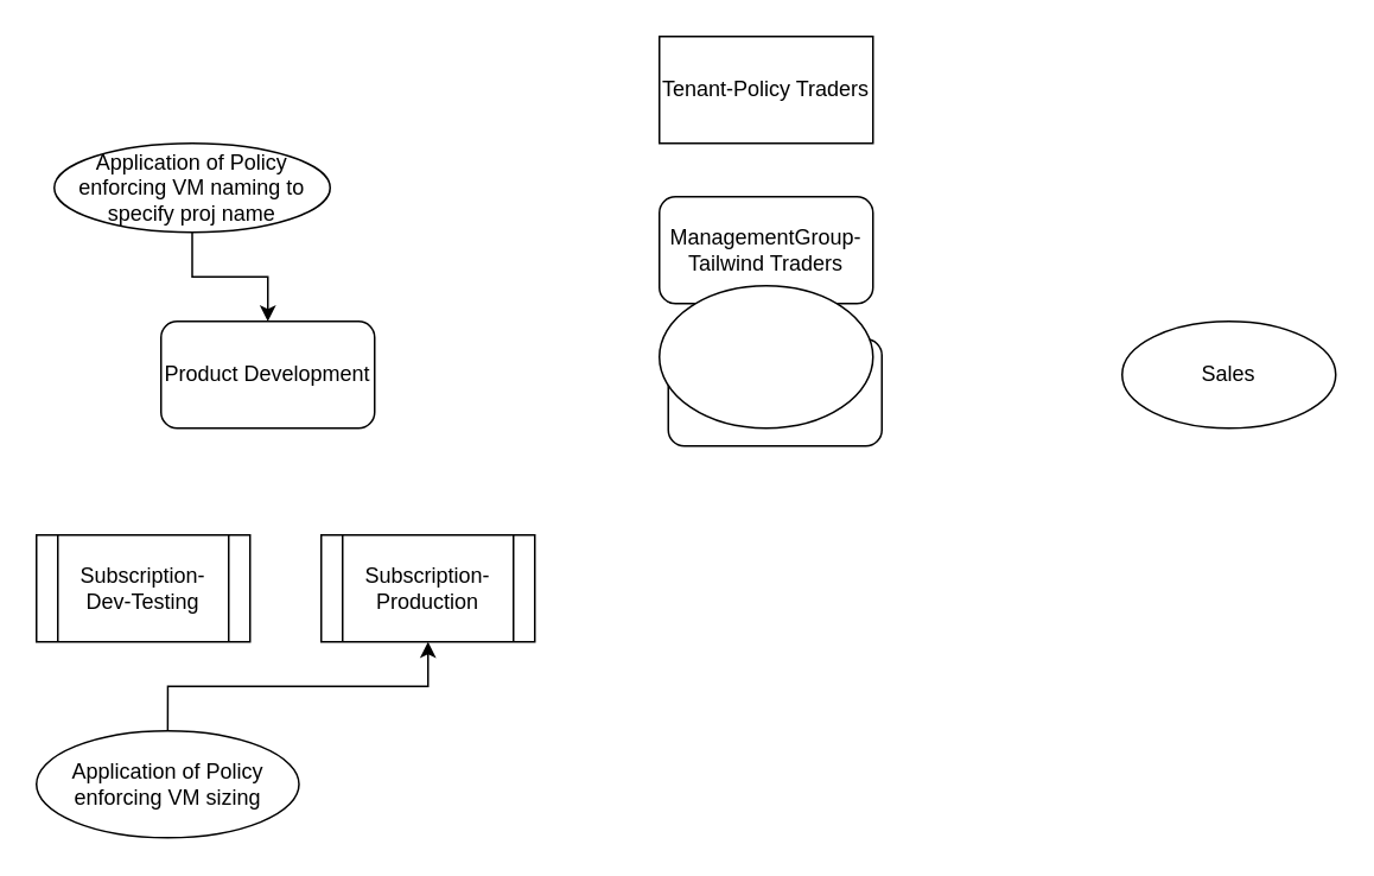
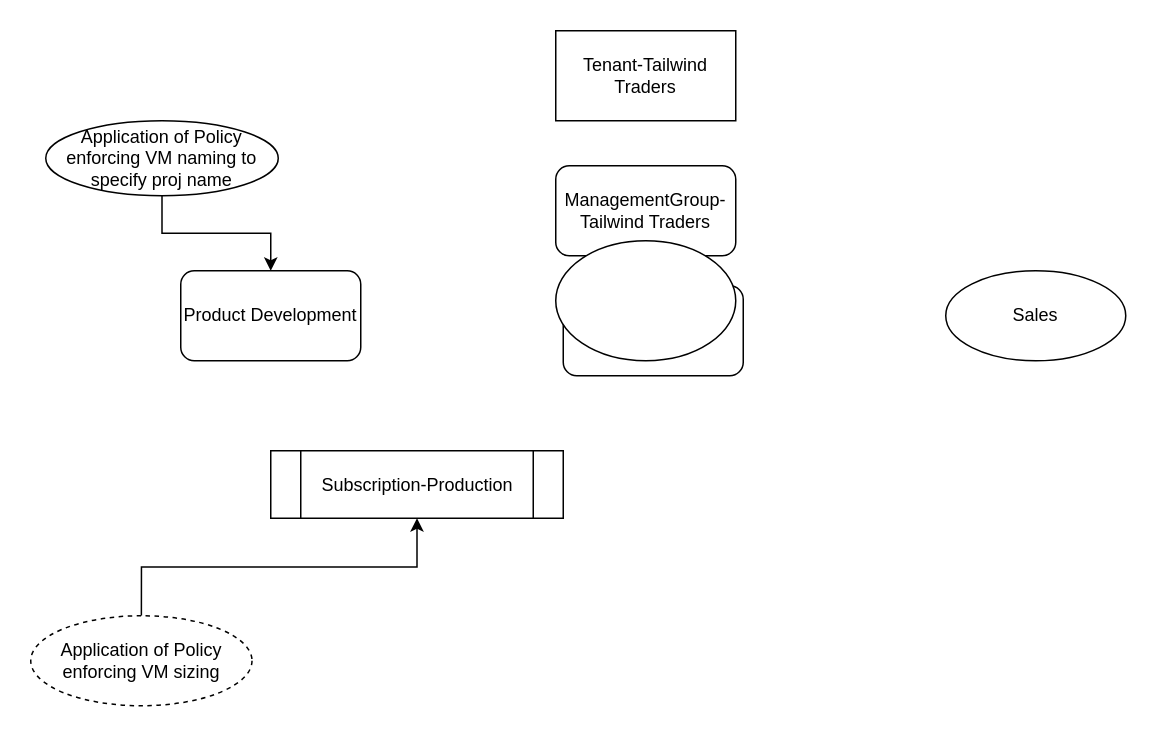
  <mxCell id="0" />
  <mxCell id="1" parent="0" />
- <mxCell id="2" value="Tenant-Policy Traders&lt;br&gt;" style="rounded=0;whiteSpace=wrap;html=1;" vertex="1" parent="1"><mxGeometry x="370" y="20" width="120" height="60" as="geometry" /></mxCell>
+ <mxCell id="2" value="Tenant-Tailwind Traders&lt;br&gt;" style="rounded=0;whiteSpace=wrap;html=1;" vertex="1" parent="1"><mxGeometry x="370" y="20" width="120" height="60" as="geometry" /></mxCell>
  <mxCell id="3" value="ManagementGroup-Tailwind Traders" style="rounded=1;whiteSpace=wrap;html=1;" vertex="1" parent="1"><mxGeometry x="370" y="110" width="120" height="60" as="geometry" /></mxCell>
- <mxCell id="4" value="Product Development" style="rounded=1;whiteSpace=wrap;html=1;" vertex="1" parent="1"><mxGeometry x="90" y="180" width="120" height="60" as="geometry" /></mxCell>
+ <mxCell id="4" value="Product Development" style="rounded=1;whiteSpace=wrap;html=1;" vertex="1" parent="1"><mxGeometry x="120" y="180" width="120" height="60" as="geometry" /></mxCell>
  <mxCell id="5" value="Marketing" style="rounded=1;whiteSpace=wrap;html=1;" vertex="1" parent="1"><mxGeometry x="375" y="190" width="120" height="60" as="geometry" /></mxCell>
  <mxCell id="6" value="Sales" style="ellipse;whiteSpace=wrap;html=1;" vertex="1" parent="1"><mxGeometry x="630" y="180" width="120" height="60" as="geometry" /></mxCell>
- <mxCell id="7" value="Subscription-Dev-Testing" style="shape=process;whiteSpace=wrap;html=1;backgroundOutline=1;" vertex="1" parent="1"><mxGeometry x="20" y="300" width="120" height="60" as="geometry" /></mxCell>
- <mxCell id="8" value="Subscription-Production" style="shape=process;whiteSpace=wrap;html=1;backgroundOutline=1;" vertex="1" parent="1"><mxGeometry x="180" y="300" width="120" height="60" as="geometry" /></mxCell>
+ <mxCell id="8" value="Subscription-Production" style="shape=process;whiteSpace=wrap;html=1;backgroundOutline=1;" vertex="1" parent="1"><mxGeometry x="180" y="300" width="195" height="45" as="geometry" /></mxCell>
  <mxCell id="9" value="" style="ellipse;whiteSpace=wrap;html=1;" vertex="1" parent="1"><mxGeometry x="370" y="160" width="120" height="80" as="geometry" /></mxCell>
  <mxCell id="10" style="edgeStyle=orthogonalEdgeStyle;rounded=0;orthogonalLoop=1;jettySize=auto;html=1;exitX=0.5;exitY=0;exitDx=0;exitDy=0;" edge="1" parent="1" source="11" target="8"><mxGeometry relative="1" as="geometry" /></mxCell>
- <mxCell id="11" value="Application of Policy enforcing VM sizing" style="ellipse;whiteSpace=wrap;html=1;" vertex="1" parent="1"><mxGeometry x="20" y="410" width="147.5" height="60" as="geometry" /></mxCell>
+ <mxCell id="11" value="Application of Policy enforcing VM sizing" style="ellipse;whiteSpace=wrap;html=1;dashed=1;" vertex="1" parent="1"><mxGeometry x="20" y="410" width="147.5" height="60" as="geometry" /></mxCell>
  <mxCell id="12" style="edgeStyle=orthogonalEdgeStyle;rounded=0;orthogonalLoop=1;jettySize=auto;html=1;exitX=0.5;exitY=1;exitDx=0;exitDy=0;" edge="1" parent="1" source="13" target="4"><mxGeometry relative="1" as="geometry" /></mxCell>
  <mxCell id="13" value="Application of Policy enforcing VM naming to specify proj name" style="ellipse;whiteSpace=wrap;html=1;" vertex="1" parent="1"><mxGeometry x="30" y="80" width="155" height="50" as="geometry" /></mxCell>
